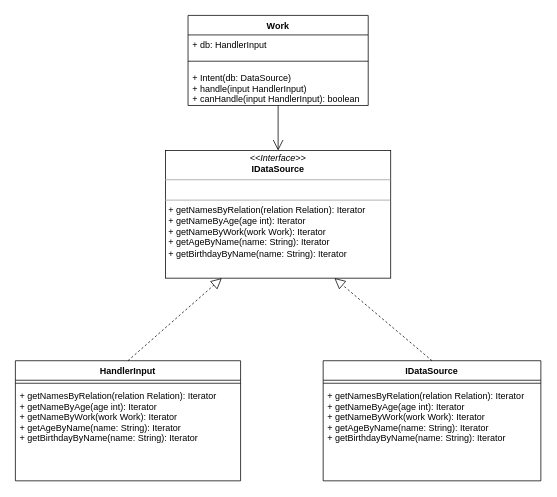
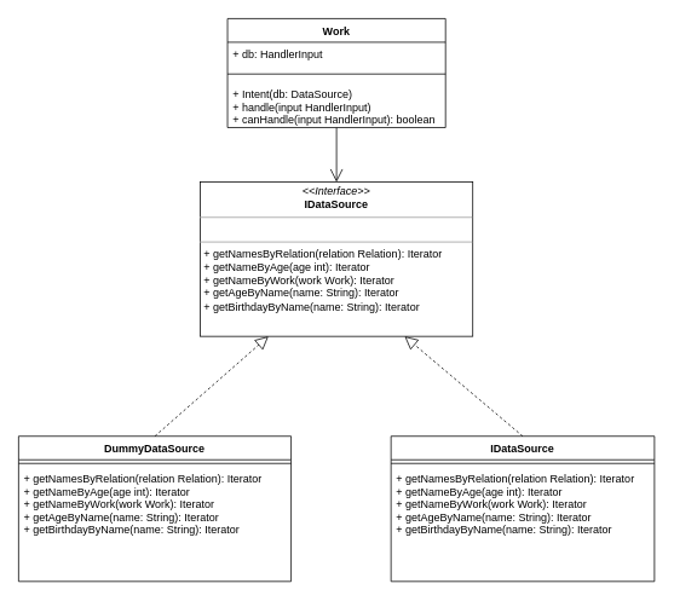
  <mxCell id="0" />
  <mxCell id="1" parent="0" />
  <mxCell id="2" value="&lt;p style=&quot;margin: 0px ; margin-top: 4px ; text-align: center&quot;&gt;&lt;i&gt;&amp;lt;&amp;lt;Interface&amp;gt;&amp;gt;&lt;/i&gt;&lt;br&gt;&lt;b&gt;IDataSource&lt;/b&gt;&lt;/p&gt;&lt;hr size=&quot;1&quot;&gt;&lt;p style=&quot;margin: 0px ; margin-left: 4px&quot;&gt;&lt;br&gt;&lt;/p&gt;&lt;hr size=&quot;1&quot;&gt;&lt;p style=&quot;margin: 0px ; margin-left: 4px&quot;&gt;&lt;span&gt;+ getNamesByRelation(relation Relation): Iterator&lt;/span&gt;&lt;br&gt;&lt;/p&gt;&lt;p style=&quot;margin: 0px ; margin-left: 4px&quot;&gt;+ getNameByAge(age int): Iterator&lt;/p&gt;&lt;p style=&quot;margin: 0px ; margin-left: 4px&quot;&gt;+ getNameByWork(work Work): Iterator&lt;/p&gt;&lt;p style=&quot;margin: 0px ; margin-left: 4px&quot;&gt;+ getAgeByName(name: String): Iterator&lt;/p&gt;&lt;p style=&quot;margin: 0px ; margin-left: 4px&quot;&gt;+ getBirthdayByName(name: String): Iterator&lt;/p&gt;&lt;p style=&quot;margin: 0px ; margin-left: 4px&quot;&gt;&lt;br&gt;&lt;/p&gt;&lt;p style=&quot;margin: 0px ; margin-left: 4px&quot;&gt;&lt;br&gt;&lt;/p&gt;" style="verticalAlign=top;align=left;overflow=fill;fontSize=12;fontFamily=Helvetica;html=1;" parent="1" vertex="1"><mxGeometry x="220" y="200" width="300" height="170" as="geometry" /></mxCell>
- <mxCell id="3" value="HandlerInput" style="swimlane;fontStyle=1;align=center;verticalAlign=top;childLayout=stackLayout;horizontal=1;startSize=26;horizontalStack=0;resizeParent=1;resizeParentMax=0;resizeLast=0;collapsible=1;marginBottom=0;" parent="1" vertex="1"><mxGeometry x="20" y="480" width="300" height="160" as="geometry" /></mxCell>
+ <mxCell id="3" value="DummyDataSource" style="swimlane;fontStyle=1;align=center;verticalAlign=top;childLayout=stackLayout;horizontal=1;startSize=26;horizontalStack=0;resizeParent=1;resizeParentMax=0;resizeLast=0;collapsible=1;marginBottom=0;" parent="1" vertex="1"><mxGeometry x="20" y="480" width="300" height="160" as="geometry" /></mxCell>
  <mxCell id="4" value="" style="line;strokeWidth=1;fillColor=none;align=left;verticalAlign=middle;spacingTop=-1;spacingLeft=3;spacingRight=3;rotatable=0;labelPosition=right;points=[];portConstraint=eastwest;" parent="3" vertex="1"><mxGeometry y="26" width="300" height="8" as="geometry" /></mxCell>
  <mxCell id="5" value="+ getNamesByRelation(relation Relation): Iterator&#10;+ getNameByAge(age int): Iterator&#10;+ getNameByWork(work Work): Iterator&#10;+ getAgeByName(name: String): Iterator&#10;+ getBirthdayByName(name: String): Iterator" style="text;strokeColor=none;fillColor=none;align=left;verticalAlign=top;spacingLeft=4;spacingRight=4;overflow=hidden;rotatable=0;points=[[0,0.5],[1,0.5]];portConstraint=eastwest;" parent="3" vertex="1"><mxGeometry y="34" width="300" height="126" as="geometry" /></mxCell>
  <mxCell id="6" value="" style="endArrow=block;dashed=1;endFill=0;endSize=12;html=1;exitX=0.5;exitY=0;exitDx=0;exitDy=0;entryX=0.25;entryY=1;entryDx=0;entryDy=0;" parent="1" source="3" target="2" edge="1"><mxGeometry width="160" relative="1" as="geometry"><mxPoint x="50" y="420" as="sourcePoint" /><mxPoint x="210" y="420" as="targetPoint" /></mxGeometry></mxCell>
  <mxCell id="7" value="IDataSource" style="swimlane;fontStyle=1;align=center;verticalAlign=top;childLayout=stackLayout;horizontal=1;startSize=26;horizontalStack=0;resizeParent=1;resizeParentMax=0;resizeLast=0;collapsible=1;marginBottom=0;" vertex="1" parent="1"><mxGeometry x="430" y="480" width="290" height="160" as="geometry" /></mxCell>
  <mxCell id="8" value="" style="line;strokeWidth=1;fillColor=none;align=left;verticalAlign=middle;spacingTop=-1;spacingLeft=3;spacingRight=3;rotatable=0;labelPosition=right;points=[];portConstraint=eastwest;" vertex="1" parent="7"><mxGeometry y="26" width="290" height="8" as="geometry" /></mxCell>
  <mxCell id="9" value="+ getNamesByRelation(relation Relation): Iterator&#10;+ getNameByAge(age int): Iterator&#10;+ getNameByWork(work Work): Iterator&#10;+ getAgeByName(name: String): Iterator&#10;+ getBirthdayByName(name: String): Iterator" style="text;strokeColor=none;fillColor=none;align=left;verticalAlign=top;spacingLeft=4;spacingRight=4;overflow=hidden;rotatable=0;points=[[0,0.5],[1,0.5]];portConstraint=eastwest;" vertex="1" parent="7"><mxGeometry y="34" width="290" height="126" as="geometry" /></mxCell>
  <mxCell id="10" value="" style="endArrow=block;dashed=1;endFill=0;endSize=12;html=1;exitX=0.5;exitY=0;exitDx=0;exitDy=0;entryX=0.75;entryY=1;entryDx=0;entryDy=0;" edge="1" parent="1" source="7" target="2"><mxGeometry width="160" relative="1" as="geometry"><mxPoint x="380" y="420" as="sourcePoint" /><mxPoint x="540" y="420" as="targetPoint" /></mxGeometry></mxCell>
  <mxCell id="11" value="Work" style="swimlane;fontStyle=1;align=center;verticalAlign=top;childLayout=stackLayout;horizontal=1;startSize=26;horizontalStack=0;resizeParent=1;resizeParentMax=0;resizeLast=0;collapsible=1;marginBottom=0;" vertex="1" parent="1"><mxGeometry x="250" y="20" width="240" height="120" as="geometry" /></mxCell>
  <mxCell id="12" value="+ db: HandlerInput" style="text;strokeColor=none;fillColor=none;align=left;verticalAlign=top;spacingLeft=4;spacingRight=4;overflow=hidden;rotatable=0;points=[[0,0.5],[1,0.5]];portConstraint=eastwest;" vertex="1" parent="11"><mxGeometry y="26" width="240" height="26" as="geometry" /></mxCell>
  <mxCell id="13" value="" style="line;strokeWidth=1;fillColor=none;align=left;verticalAlign=middle;spacingTop=-1;spacingLeft=3;spacingRight=3;rotatable=0;labelPosition=right;points=[];portConstraint=eastwest;" vertex="1" parent="11"><mxGeometry y="52" width="240" height="18" as="geometry" /></mxCell>
  <mxCell id="14" value="+ Intent(db: DataSource)&#10;+ handle(input HandlerInput)&#10;+ canHandle(input HandlerInput): boolean" style="text;strokeColor=none;fillColor=none;align=left;verticalAlign=top;spacingLeft=4;spacingRight=4;overflow=hidden;rotatable=0;points=[[0,0.5],[1,0.5]];portConstraint=eastwest;" vertex="1" parent="11"><mxGeometry y="70" width="240" height="50" as="geometry" /></mxCell>
  <mxCell id="15" value="" style="endArrow=open;endFill=1;endSize=12;html=1;entryX=0.5;entryY=0;entryDx=0;entryDy=0;exitX=0.5;exitY=1;exitDx=0;exitDy=0;" edge="1" parent="1" source="11" target="2"><mxGeometry width="160" relative="1" as="geometry"><mxPoint x="687" y="120" as="sourcePoint" /><mxPoint x="337" y="120" as="targetPoint" /></mxGeometry></mxCell>
